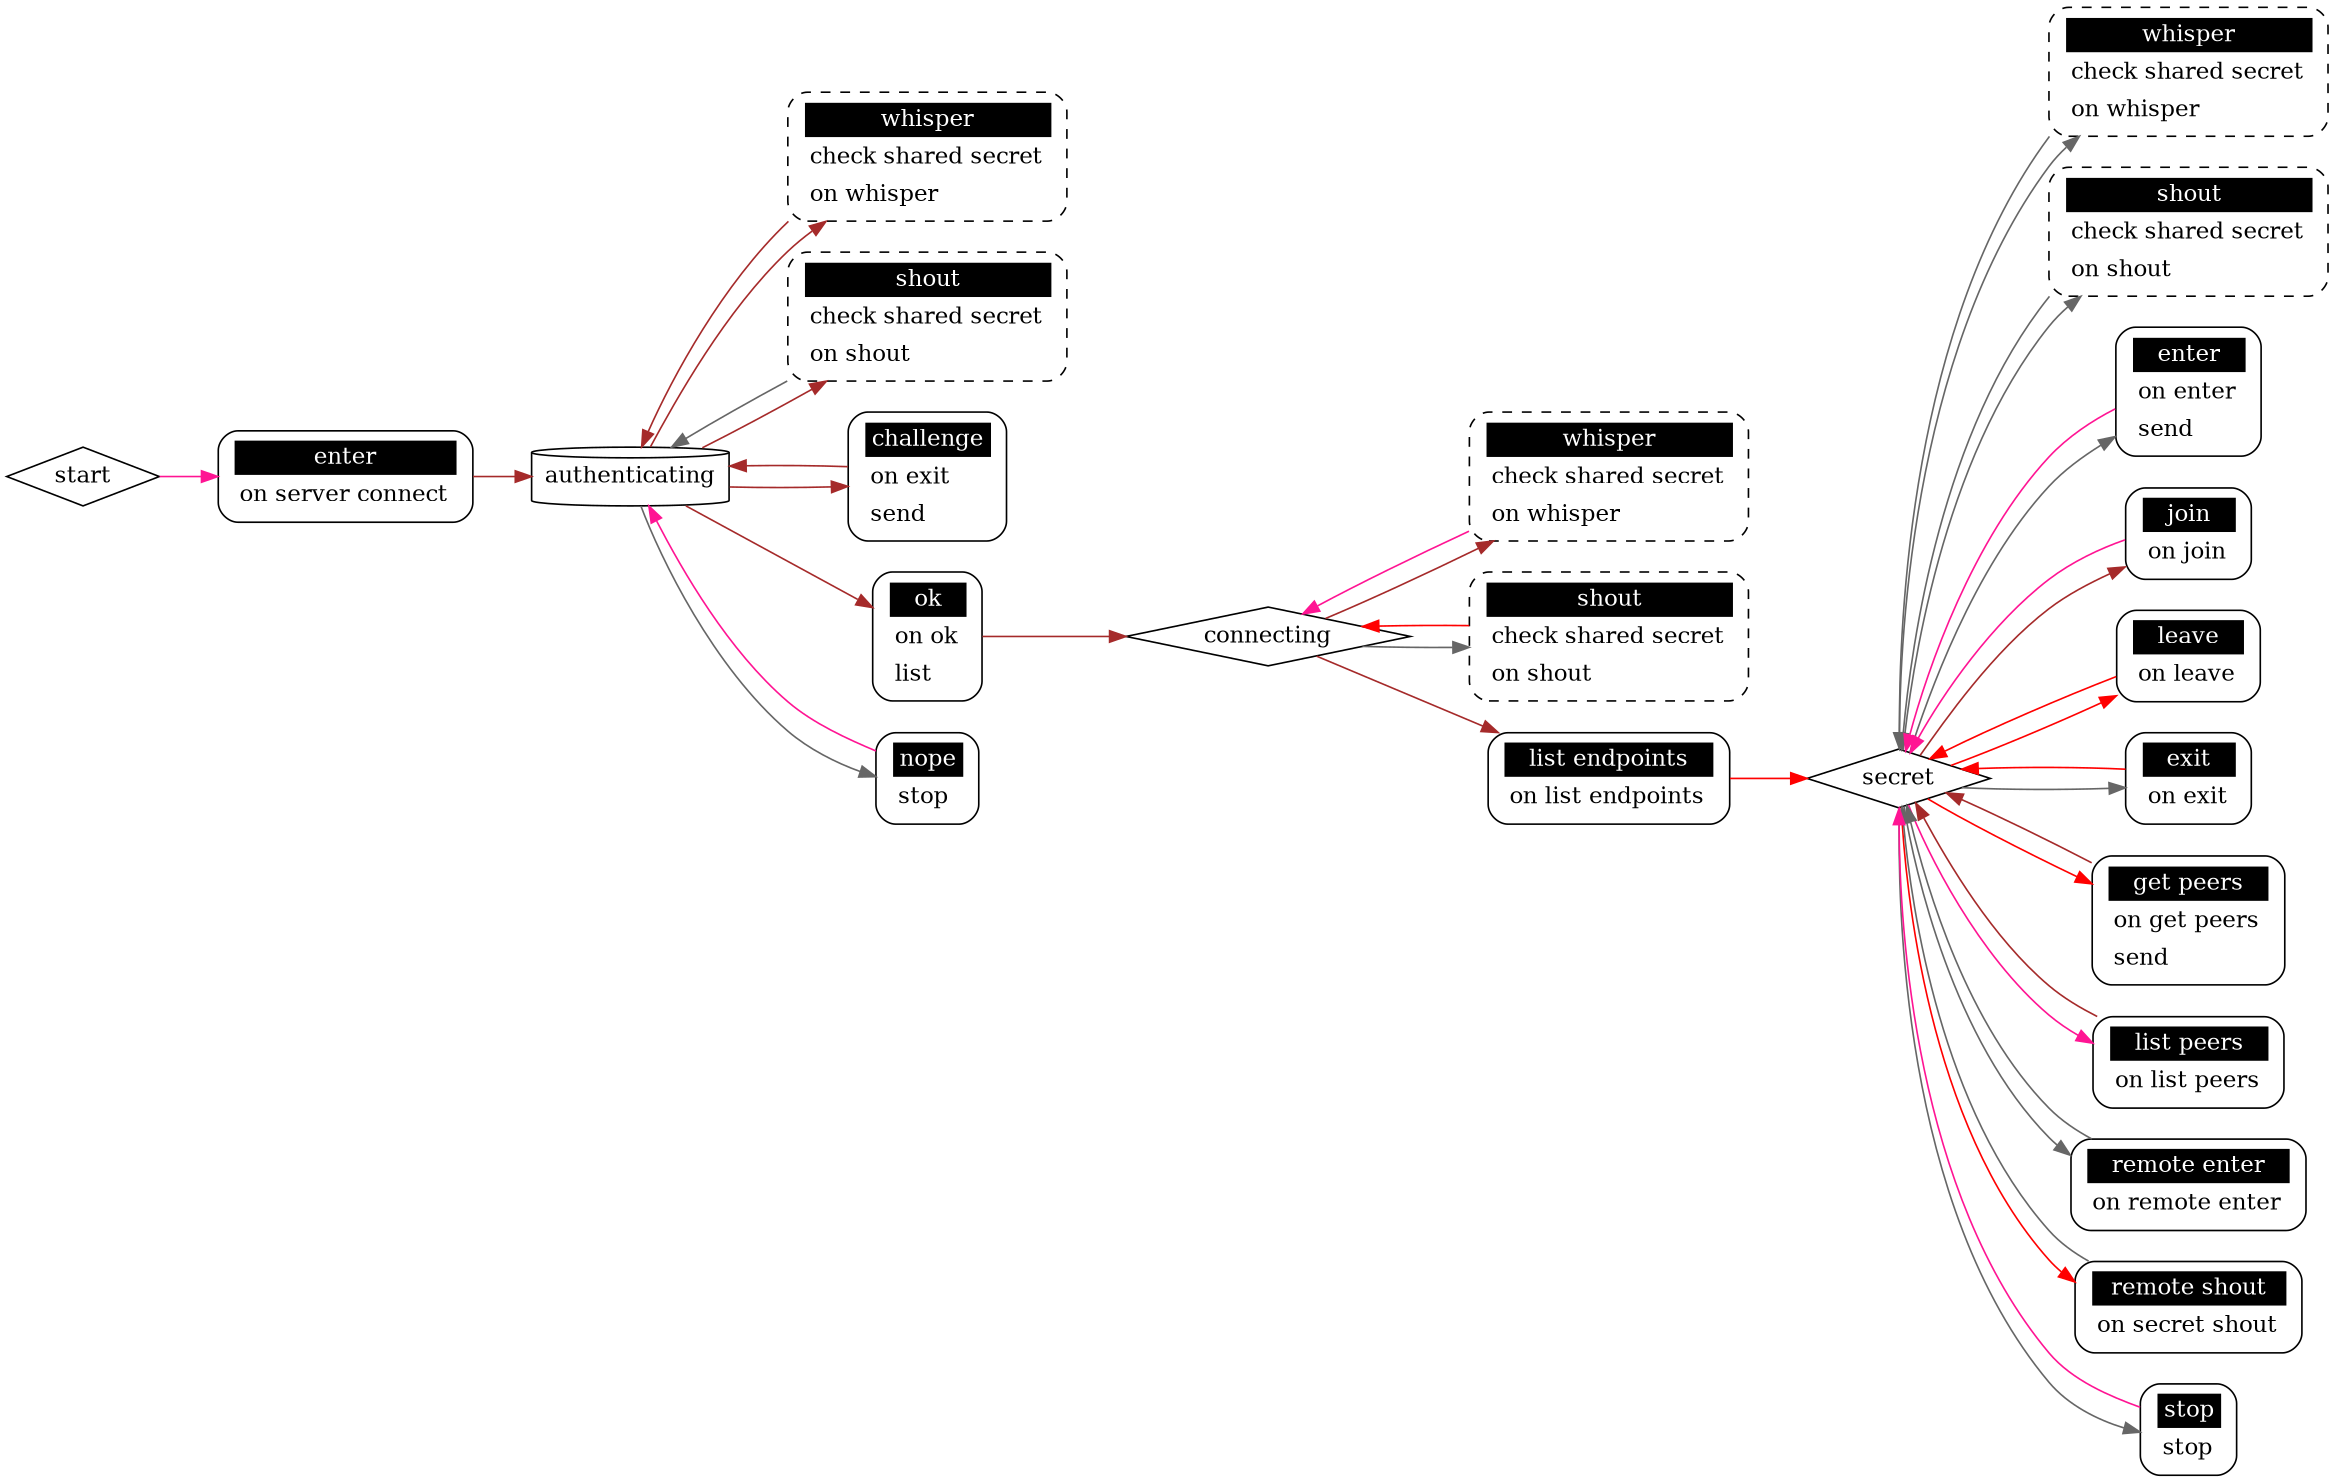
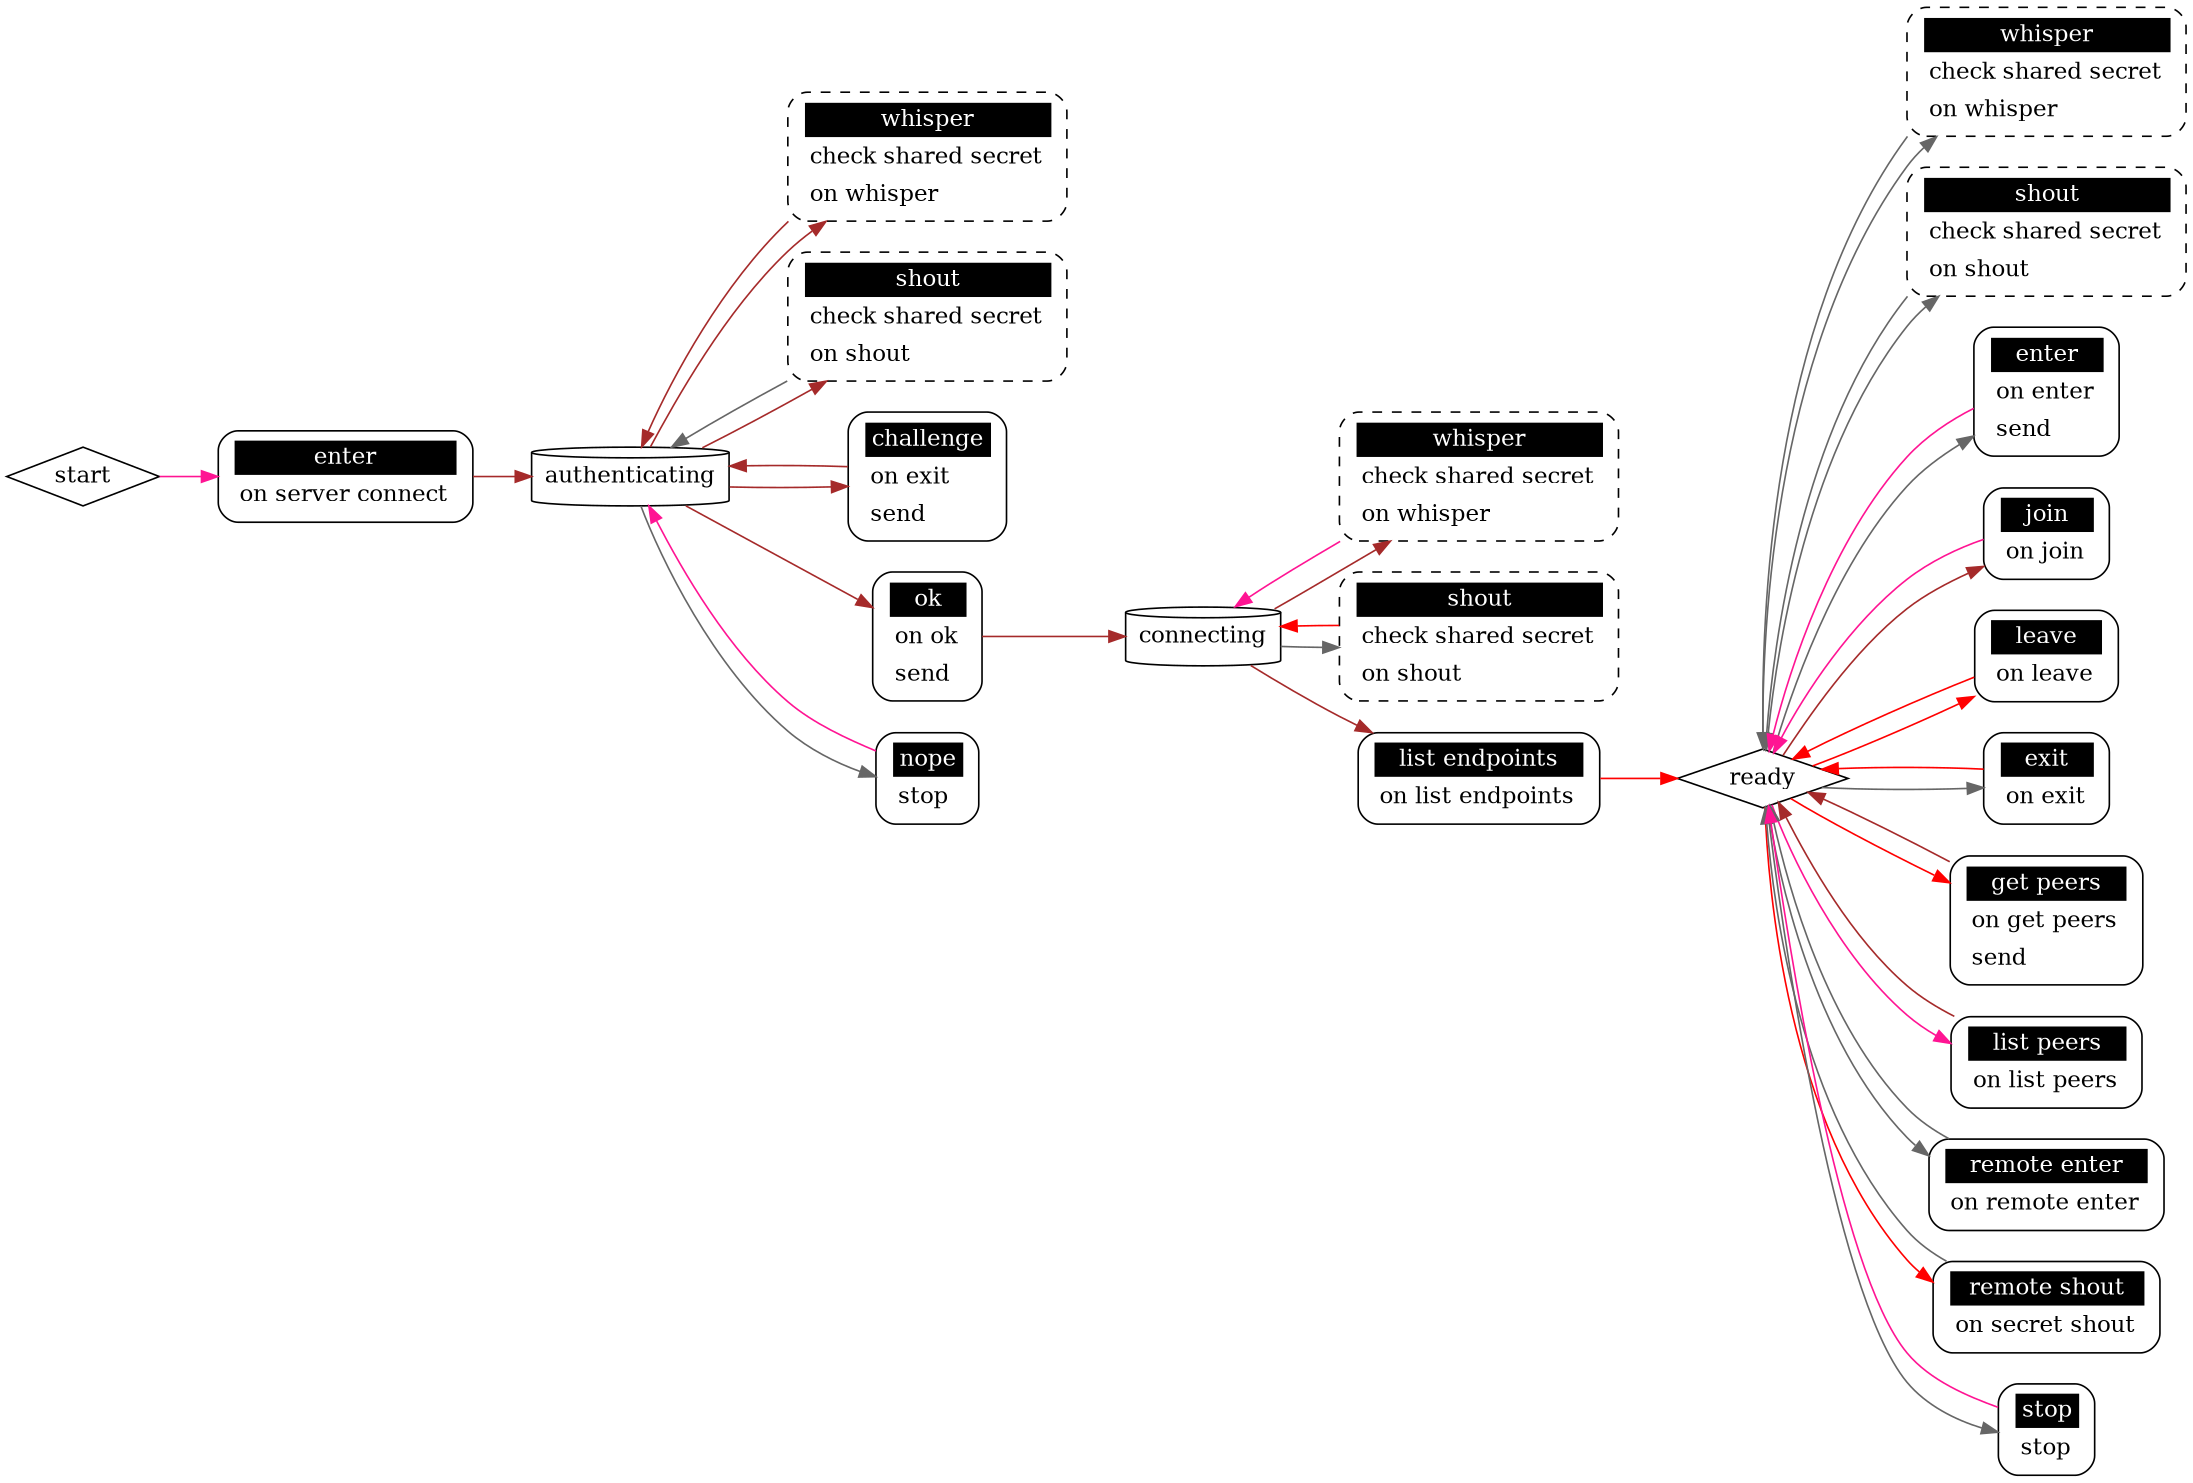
  digraph {
    rankdir=LR
    node [shape=Mrecord style=solid]
    edge [color=brown]
    start [shape=diamond style=""]
    n2 [label=<<table border="0" cellborder="0" cellpadding="3" bgcolor="white"><tr><td bgcolor="black" align="center" colspan="2"><font color="white">enter</font></td></tr><tr><td align="left" port="r3">on server connect</td></tr></table>>]
    authenticating [shape=cylinder style=""]
    n4 [label=<<table border="0" cellborder="0" cellpadding="3" bgcolor="white"><tr><td bgcolor="black" align="center" colspan="2"><font color="white">whisper</font></td></tr><tr><td align="left" port="r3">check shared secret</td></tr><tr><td align="left" port="r3">on whisper</td></tr></table>> style=dashed]
    n5 [label=<<table border="0" cellborder="0" cellpadding="3" bgcolor="white"><tr><td bgcolor="black" align="center" colspan="2"><font color="white">shout</font></td></tr><tr><td align="left" port="r3">check shared secret</td></tr><tr><td align="left" port="r3">on shout</td></tr></table>> style=dashed]
    n6 [label=<<table border="0" cellborder="0" cellpadding="3" bgcolor="white"><tr><td bgcolor="black" align="center" colspan="2"><font color="white">challenge</font></td></tr><tr><td align="left" port="r3">on exit</td></tr><tr><td align="left" port="r3">send</td></tr></table>>]
-   n7 [label=<<table border="0" cellborder="0" cellpadding="3" bgcolor="white"><tr><td bgcolor="black" align="center" colspan="2"><font color="white">ok</font></td></tr><tr><td align="left" port="r3">on ok</td></tr><tr><td align="left" port="r3">list</td></tr></table>>]
+   n7 [label=<<table border="0" cellborder="0" cellpadding="3" bgcolor="white"><tr><td bgcolor="black" align="center" colspan="2"><font color="white">ok</font></td></tr><tr><td align="left" port="r3">on ok</td></tr><tr><td align="left" port="r3">send</td></tr></table>>]
    n8 [label=<<table border="0" cellborder="0" cellpadding="3" bgcolor="white"><tr><td bgcolor="black" align="center" colspan="2"><font color="white">nope</font></td></tr><tr><td align="left" port="r3">stop</td></tr></table>>]
-   connecting [shape=diamond style=""]
+   connecting [shape=cylinder style=""]
    n10 [label=<<table border="0" cellborder="0" cellpadding="3" bgcolor="white"><tr><td bgcolor="black" align="center" colspan="2"><font color="white">whisper</font></td></tr><tr><td align="left" port="r3">check shared secret</td></tr><tr><td align="left" port="r3">on whisper</td></tr></table>> style=dashed]
    n11 [label=<<table border="0" cellborder="0" cellpadding="3" bgcolor="white"><tr><td bgcolor="black" align="center" colspan="2"><font color="white">shout</font></td></tr><tr><td align="left" port="r3">check shared secret</td></tr><tr><td align="left" port="r3">on shout</td></tr></table>> style=dashed]
    n12 [label=<<table border="0" cellborder="0" cellpadding="3" bgcolor="white"><tr><td bgcolor="black" align="center" colspan="2"><font color="white">list endpoints</font></td></tr><tr><td align="left" port="r3">on list endpoints</td></tr></table>>]
-   ready [shape=diamond label=secret style=""]
+   ready [shape=diamond style=""]
    n14 [label=<<table border="0" cellborder="0" cellpadding="3" bgcolor="white"><tr><td bgcolor="black" align="center" colspan="2"><font color="white">whisper</font></td></tr><tr><td align="left" port="r3">check shared secret</td></tr><tr><td align="left" port="r3">on whisper</td></tr></table>> style=dashed]
    n15 [label=<<table border="0" cellborder="0" cellpadding="3" bgcolor="white"><tr><td bgcolor="black" align="center" colspan="2"><font color="white">shout</font></td></tr><tr><td align="left" port="r3">check shared secret</td></tr><tr><td align="left" port="r3">on shout</td></tr></table>> style=dashed]
    n16 [label=<<table border="0" cellborder="0" cellpadding="3" bgcolor="white"><tr><td bgcolor="black" align="center" colspan="2"><font color="white">enter</font></td></tr><tr><td align="left" port="r3">on enter</td></tr><tr><td align="left" port="r3">send</td></tr></table>>]
    n17 [label=<<table border="0" cellborder="0" cellpadding="3" bgcolor="white"><tr><td bgcolor="black" align="center" colspan="2"><font color="white">join</font></td></tr><tr><td align="left" port="r3">on join</td></tr></table>>]
    n18 [label=<<table border="0" cellborder="0" cellpadding="3" bgcolor="white"><tr><td bgcolor="black" align="center" colspan="2"><font color="white">leave</font></td></tr><tr><td align="left" port="r3">on leave</td></tr></table>>]
    n19 [label=<<table border="0" cellborder="0" cellpadding="3" bgcolor="white"><tr><td bgcolor="black" align="center" colspan="2"><font color="white">exit</font></td></tr><tr><td align="left" port="r3">on exit</td></tr></table>>]
    n20 [label=<<table border="0" cellborder="0" cellpadding="3" bgcolor="white"><tr><td bgcolor="black" align="center" colspan="2"><font color="white">get peers</font></td></tr><tr><td align="left" port="r3">on get peers</td></tr><tr><td align="left" port="r3">send</td></tr></table>>]
    n21 [label=<<table border="0" cellborder="0" cellpadding="3" bgcolor="white"><tr><td bgcolor="black" align="center" colspan="2"><font color="white">list peers</font></td></tr><tr><td align="left" port="r3">on list peers</td></tr></table>>]
    n22 [label=<<table border="0" cellborder="0" cellpadding="3" bgcolor="white"><tr><td bgcolor="black" align="center" colspan="2"><font color="white">remote enter</font></td></tr><tr><td align="left" port="r3">on remote enter</td></tr></table>>]
    n23 [label=<<table border="0" cellborder="0" cellpadding="3" bgcolor="white"><tr><td bgcolor="black" align="center" colspan="2"><font color="white">remote shout</font></td></tr><tr><td align="left" port="r3">on secret shout</td></tr></table>>]
    n24 [label=<<table border="0" cellborder="0" cellpadding="3" bgcolor="white"><tr><td bgcolor="black" align="center" colspan="2"><font color="white">stop</font></td></tr><tr><td align="left" port="r3">stop</td></tr></table>>]
    start -> n2 [color=deeppink]
    n2 -> authenticating
    authenticating -> n4
    authenticating -> n5
    authenticating -> n6
    authenticating -> n7
    authenticating -> n8 [color=gray40]
    n4 -> authenticating
    n5 -> authenticating [color=gray40]
    n6 -> authenticating
    n7 -> connecting
    n8 -> authenticating [color=deeppink]
    connecting -> n10
    connecting -> n11 [color=gray40]
    connecting -> n12
    n10 -> connecting [color=deeppink]
    n11 -> connecting [color=red]
    n12 -> ready [color=red]
    ready -> n14 [color=gray40]
    ready -> n15 [color=gray40]
    ready -> n16 [color=gray40]
    ready -> n17
    ready -> n18 [color=red]
    ready -> n19 [color=gray40]
    ready -> n20 [color=red]
    ready -> n21 [color=deeppink]
    ready -> n22 [color=gray40]
    ready -> n23 [color=red]
    ready -> n24 [color=gray40]
    n14 -> ready [color=gray40]
    n15 -> ready [color=gray40]
    n16 -> ready [color=deeppink]
    n17 -> ready [color=deeppink]
    n18 -> ready [color=red]
    n19 -> ready [color=red]
    n20 -> ready
    n21 -> ready
    n22 -> ready [color=gray40]
    n23 -> ready [color=gray40]
    n24 -> ready [color=deeppink]
  }
